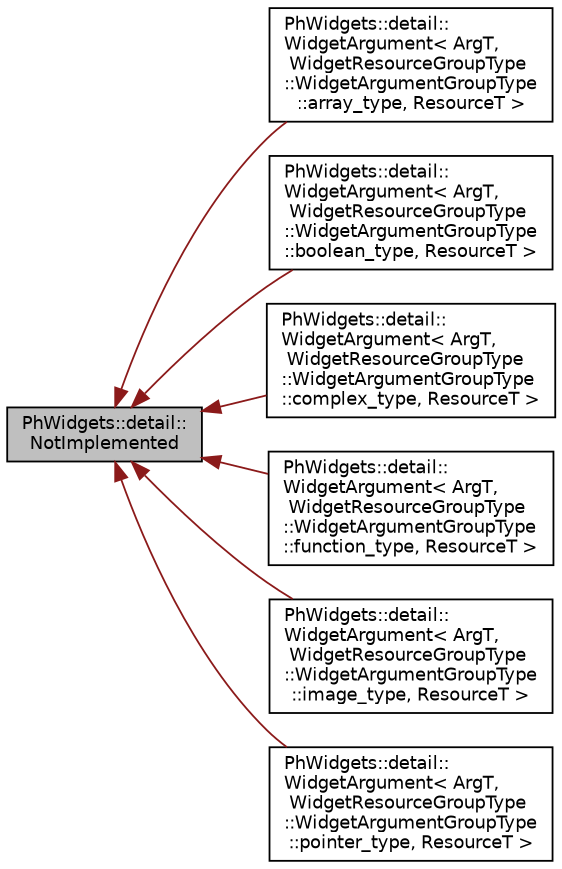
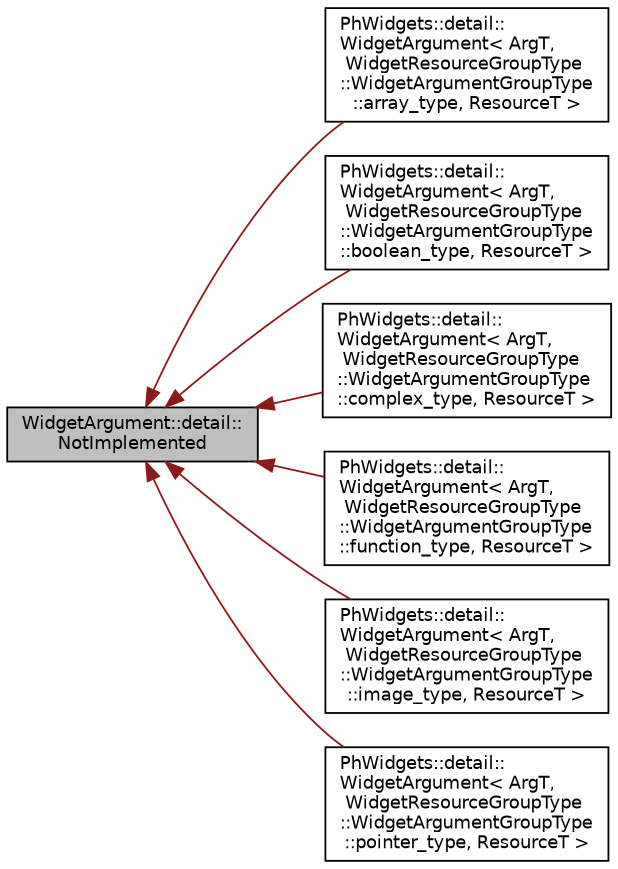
  digraph {
    rankdir=LR
    node [color=black fillcolor=white fontname=Helvetica fontsize=10 shape=record style=filled]
    edge [color=firebrick4 dir=back fontname=Helvetica fontsize=10 labelfontname=Helvetica labelfontsize=10 style=solid]
-   n1 [fillcolor=grey75 fontcolor=black height=0.2 label="PhWidgets::detail::\lNotImplemented" width=0.4]
+   n1 [fillcolor=grey75 fontcolor=black height=0.2 label="WidgetArgument::detail::\lNotImplemented" width=0.4]
    n2 [height=0.2 label="PhWidgets::detail::\lWidgetArgument\< ArgT,\l WidgetResourceGroupType\l::WidgetArgumentGroupType\l::array_type, ResourceT \>" width=0.4]
    n3 [height=0.2 label="PhWidgets::detail::\lWidgetArgument\< ArgT,\l WidgetResourceGroupType\l::WidgetArgumentGroupType\l::boolean_type, ResourceT \>" width=0.4]
    n4 [height=0.2 label="PhWidgets::detail::\lWidgetArgument\< ArgT,\l WidgetResourceGroupType\l::WidgetArgumentGroupType\l::complex_type, ResourceT \>" width=0.4]
    n5 [height=0.2 label="PhWidgets::detail::\lWidgetArgument\< ArgT,\l WidgetResourceGroupType\l::WidgetArgumentGroupType\l::function_type, ResourceT \>" width=0.4]
    n6 [height=0.2 label="PhWidgets::detail::\lWidgetArgument\< ArgT,\l WidgetResourceGroupType\l::WidgetArgumentGroupType\l::image_type, ResourceT \>" width=0.4]
    n7 [height=0.2 label="PhWidgets::detail::\lWidgetArgument\< ArgT,\l WidgetResourceGroupType\l::WidgetArgumentGroupType\l::pointer_type, ResourceT \>" width=0.4]
    n1 -> n2
    n1 -> n3
    n1 -> n4
    n1 -> n5
    n1 -> n6
    n1 -> n7
  }
